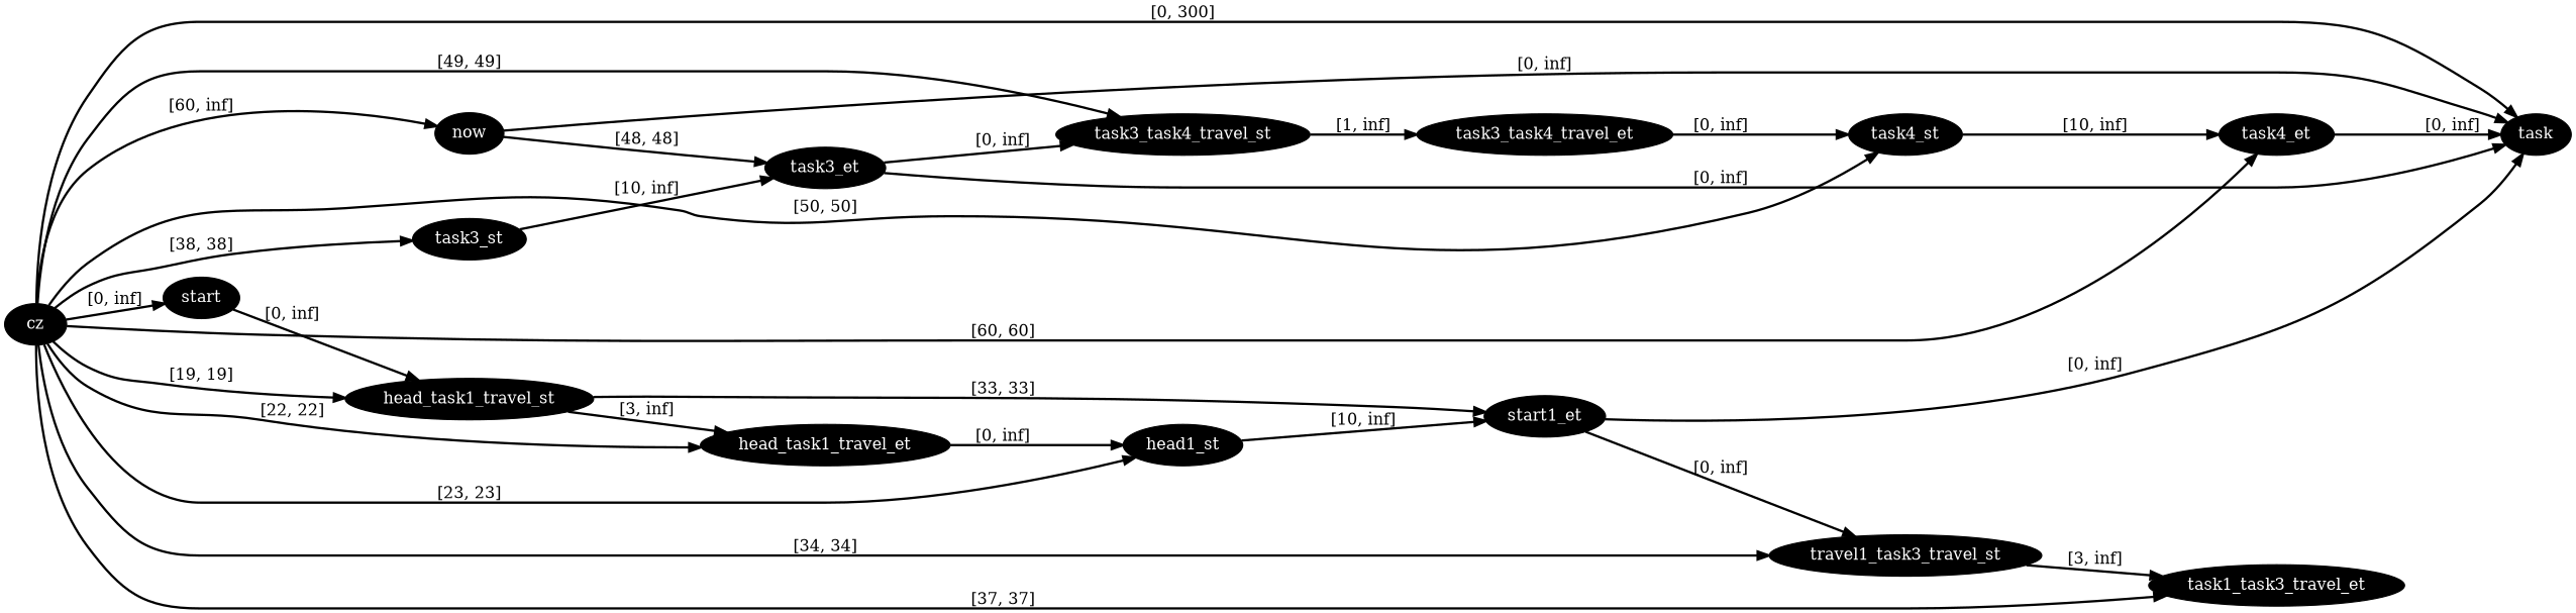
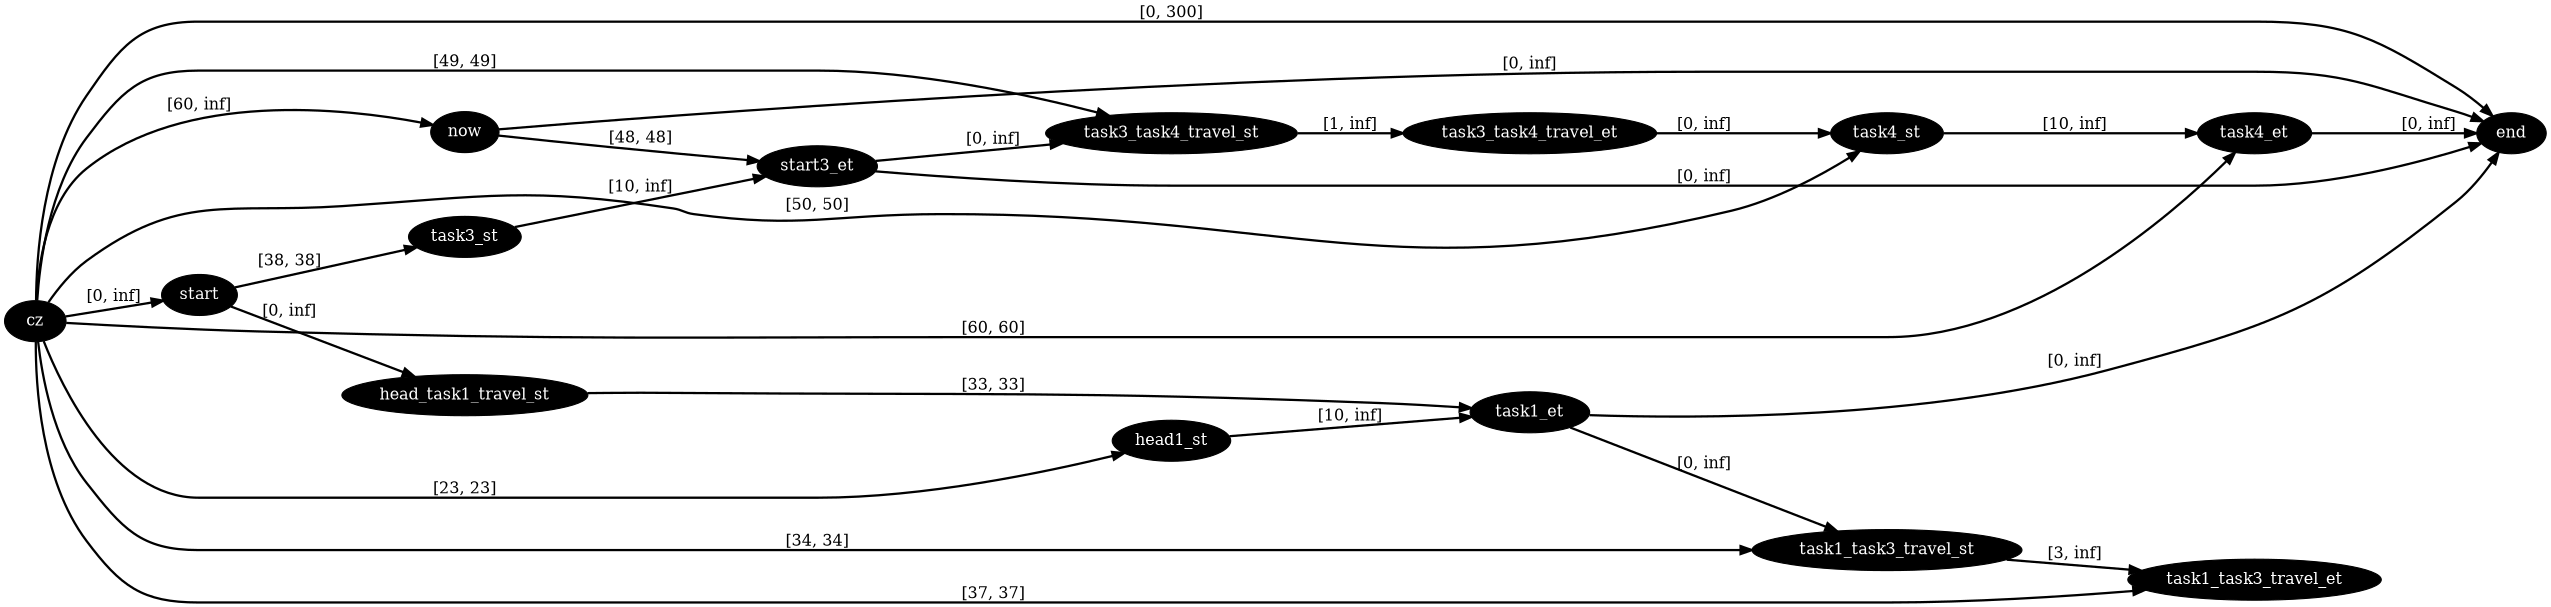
  digraph {
    rankdir=LR
    node [fillcolor=black fontcolor=white style=filled]
    edge [color=black penwidth=2]
    n1 [label=cz]
    n2 [label=start]
    n3 [label=now]
-   n4 [label=task]
+   n4 [label=end]
    n5 [label=head_task1_travel_st]
-   n6 [label=head_task1_travel_et]
    n7 [label=head1_st]
    n8 [label=task3_st]
-   n9 [label=travel1_task3_travel_st]
+   n9 [label=task1_task3_travel_st]
    n10 [label=task1_task3_travel_et]
    n11 [label=task4_st]
    n12 [label=task4_et]
    n13 [label=task3_task4_travel_st]
-   n14 [label=task3_et]
-   n15 [label=start1_et]
+   n14 [label=start3_et]
+   n15 [label=task1_et]
    n16 [label=task3_task4_travel_et]
    n1 -> n2 [label="[0, inf]"]
    n1 -> n3 [label="[60, inf]"]
    n1 -> n4 [label="[0, 300]"]
-   n1 -> n5 [label="[19, 19]"]
-   n1 -> n6 [label="[22, 22]"]
    n1 -> n7 [label="[23, 23]"]
-   n1 -> n8 [label="[38, 38]"]
+   n2 -> n8 [label="[38, 38]"]
    n1 -> n9 [label="[34, 34]"]
    n1 -> n10 [label="[37, 37]"]
    n1 -> n11 [label="[50, 50]"]
    n1 -> n12 [label="[60, 60]"]
    n1 -> n13 [label="[49, 49]"]
    n2 -> n5 [label="[0, inf]"]
    n3 -> n4 [label="[0, inf]"]
    n3 -> n14 [label="[48, 48]"]
-   n5 -> n6 [label="[3, inf]"]
    n5 -> n15 [label="[33, 33]"]
-   n6 -> n7 [label="[0, inf]"]
    n7 -> n15 [label="[10, inf]"]
    n8 -> n14 [label="[10, inf]"]
    n9 -> n10 [label="[3, inf]"]
    n11 -> n12 [label="[10, inf]"]
    n12 -> n4 [label="[0, inf]"]
    n13 -> n16 [label="[1, inf]"]
    n14 -> n4 [label="[0, inf]"]
    n14 -> n13 [label="[0, inf]"]
    n15 -> n4 [label="[0, inf]"]
    n15 -> n9 [label="[0, inf]"]
    n16 -> n11 [label="[0, inf]"]
  }
